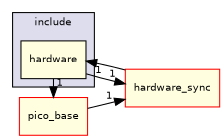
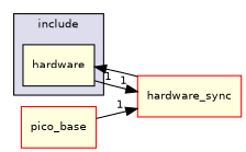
  digraph {
    compound=true
    rankdir=LR
    node [fillcolor=lightyellow fontname=Helvetica fontsize=10 shape=box style=filled color=red]
    edge [headlabel=1 labeldistance=1.5 labelfontname=Helvetica labelfontsize=10 style=solid]
    n1 [label=hardware pencolor=black color=""]
    n2 [label=pico_base]
    n3 [label=hardware_sync]
    subgraph cluster_1 {
      bgcolor="#ddddee"
      fontname=Helvetica
      fontsize=10
      label=include
      pencolor=black
      n1
    }
-   n1 -> n2
    n1 -> n3
    n2 -> n3
    n3 -> n1
  }
